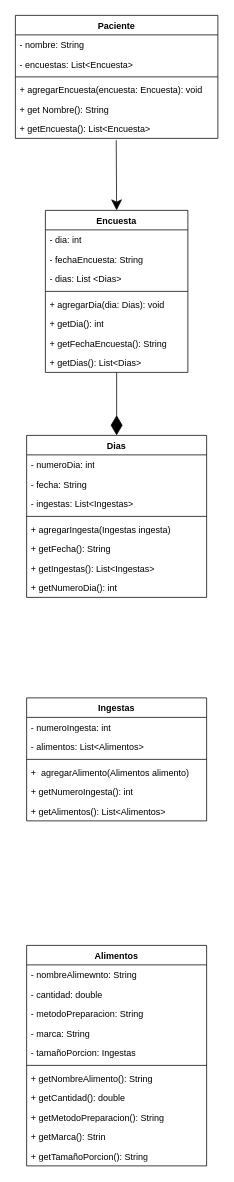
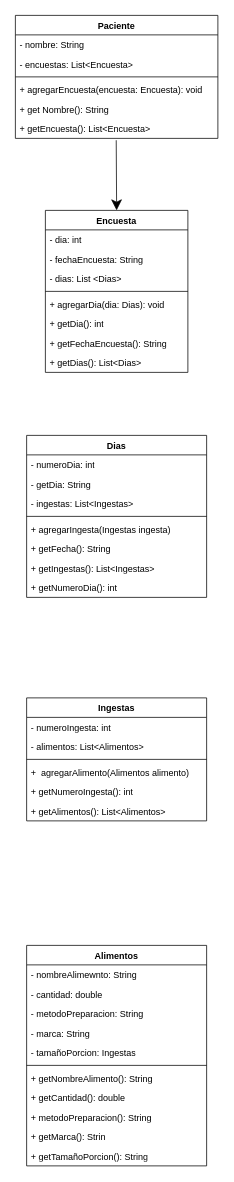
  <mxCell id="0" />
  <mxCell id="1" parent="0" />
  <mxCell id="2" value="Encuesta" style="swimlane;fontStyle=1;align=center;verticalAlign=top;childLayout=stackLayout;horizontal=1;startSize=26;horizontalStack=0;resizeParent=1;resizeParentMax=0;resizeLast=0;collapsible=1;marginBottom=0;whiteSpace=wrap;html=1;" vertex="1" parent="1"><mxGeometry x="60" y="280" width="190" height="216" as="geometry" /></mxCell>
  <mxCell id="3" value="- dia: int" style="text;strokeColor=none;fillColor=none;align=left;verticalAlign=top;spacingLeft=4;spacingRight=4;overflow=hidden;rotatable=0;points=[[0,0.5],[1,0.5]];portConstraint=eastwest;whiteSpace=wrap;html=1;" vertex="1" parent="2"><mxGeometry y="26" width="190" height="26" as="geometry" /></mxCell>
  <mxCell id="4" value="- fechaEncuesta: String" style="text;strokeColor=none;fillColor=none;align=left;verticalAlign=top;spacingLeft=4;spacingRight=4;overflow=hidden;rotatable=0;points=[[0,0.5],[1,0.5]];portConstraint=eastwest;whiteSpace=wrap;html=1;" vertex="1" parent="2"><mxGeometry y="52" width="190" height="26" as="geometry" /></mxCell>
  <mxCell id="5" value="- dias: List &amp;lt;Dias&amp;gt;" style="text;strokeColor=none;fillColor=none;align=left;verticalAlign=top;spacingLeft=4;spacingRight=4;overflow=hidden;rotatable=0;points=[[0,0.5],[1,0.5]];portConstraint=eastwest;whiteSpace=wrap;html=1;" vertex="1" parent="2"><mxGeometry y="78" width="190" height="26" as="geometry" /></mxCell>
  <mxCell id="6" value="" style="line;strokeWidth=1;fillColor=none;align=left;verticalAlign=middle;spacingTop=-1;spacingLeft=3;spacingRight=3;rotatable=0;labelPosition=right;points=[];portConstraint=eastwest;strokeColor=inherit;" vertex="1" parent="2"><mxGeometry y="104" width="190" height="8" as="geometry" /></mxCell>
  <mxCell id="7" value="+ agregarDia(dia: Dias): void" style="text;strokeColor=none;fillColor=none;align=left;verticalAlign=top;spacingLeft=4;spacingRight=4;overflow=hidden;rotatable=0;points=[[0,0.5],[1,0.5]];portConstraint=eastwest;whiteSpace=wrap;html=1;" vertex="1" parent="2"><mxGeometry y="112" width="190" height="26" as="geometry" /></mxCell>
  <mxCell id="8" value="+ getDia(): int" style="text;strokeColor=none;fillColor=none;align=left;verticalAlign=top;spacingLeft=4;spacingRight=4;overflow=hidden;rotatable=0;points=[[0,0.5],[1,0.5]];portConstraint=eastwest;whiteSpace=wrap;html=1;" vertex="1" parent="2"><mxGeometry y="138" width="190" height="26" as="geometry" /></mxCell>
  <mxCell id="9" value="+ getFechaEncuesta(): String" style="text;strokeColor=none;fillColor=none;align=left;verticalAlign=top;spacingLeft=4;spacingRight=4;overflow=hidden;rotatable=0;points=[[0,0.5],[1,0.5]];portConstraint=eastwest;whiteSpace=wrap;html=1;" vertex="1" parent="2"><mxGeometry y="164" width="190" height="26" as="geometry" /></mxCell>
  <mxCell id="10" value="+ getDias(): List&amp;lt;Dias&amp;gt;" style="text;strokeColor=none;fillColor=none;align=left;verticalAlign=top;spacingLeft=4;spacingRight=4;overflow=hidden;rotatable=0;points=[[0,0.5],[1,0.5]];portConstraint=eastwest;whiteSpace=wrap;html=1;" vertex="1" parent="2"><mxGeometry y="190" width="190" height="26" as="geometry" /></mxCell>
  <mxCell id="11" value="Dias" style="swimlane;fontStyle=1;align=center;verticalAlign=top;childLayout=stackLayout;horizontal=1;startSize=26;horizontalStack=0;resizeParent=1;resizeParentMax=0;resizeLast=0;collapsible=1;marginBottom=0;whiteSpace=wrap;html=1;" vertex="1" parent="1"><mxGeometry x="35" y="580" width="240" height="216" as="geometry" /></mxCell>
  <mxCell id="12" value="- numeroDia: int" style="text;strokeColor=none;fillColor=none;align=left;verticalAlign=top;spacingLeft=4;spacingRight=4;overflow=hidden;rotatable=0;points=[[0,0.5],[1,0.5]];portConstraint=eastwest;whiteSpace=wrap;html=1;" vertex="1" parent="11"><mxGeometry y="26" width="240" height="26" as="geometry" /></mxCell>
- <mxCell id="13" value="- fecha: String" style="text;strokeColor=none;fillColor=none;align=left;verticalAlign=top;spacingLeft=4;spacingRight=4;overflow=hidden;rotatable=0;points=[[0,0.5],[1,0.5]];portConstraint=eastwest;whiteSpace=wrap;html=1;" vertex="1" parent="11"><mxGeometry y="52" width="240" height="26" as="geometry" /></mxCell>
+ <mxCell id="13" value="- getDia: String" style="text;strokeColor=none;fillColor=none;align=left;verticalAlign=top;spacingLeft=4;spacingRight=4;overflow=hidden;rotatable=0;points=[[0,0.5],[1,0.5]];portConstraint=eastwest;whiteSpace=wrap;html=1;" vertex="1" parent="11"><mxGeometry y="52" width="240" height="26" as="geometry" /></mxCell>
  <mxCell id="14" value="- ingestas: List&amp;lt;Ingestas&amp;gt;" style="text;strokeColor=none;fillColor=none;align=left;verticalAlign=top;spacingLeft=4;spacingRight=4;overflow=hidden;rotatable=0;points=[[0,0.5],[1,0.5]];portConstraint=eastwest;whiteSpace=wrap;html=1;" vertex="1" parent="11"><mxGeometry y="78" width="240" height="26" as="geometry" /></mxCell>
  <mxCell id="15" value="" style="line;strokeWidth=1;fillColor=none;align=left;verticalAlign=middle;spacingTop=-1;spacingLeft=3;spacingRight=3;rotatable=0;labelPosition=right;points=[];portConstraint=eastwest;strokeColor=inherit;" vertex="1" parent="11"><mxGeometry y="104" width="240" height="8" as="geometry" /></mxCell>
  <mxCell id="16" value="+ agregarIngesta(Ingestas ingesta)" style="text;strokeColor=none;fillColor=none;align=left;verticalAlign=top;spacingLeft=4;spacingRight=4;overflow=hidden;rotatable=0;points=[[0,0.5],[1,0.5]];portConstraint=eastwest;whiteSpace=wrap;html=1;" vertex="1" parent="11"><mxGeometry y="112" width="240" height="26" as="geometry" /></mxCell>
  <mxCell id="17" value="+ getFecha(): String" style="text;strokeColor=none;fillColor=none;align=left;verticalAlign=top;spacingLeft=4;spacingRight=4;overflow=hidden;rotatable=0;points=[[0,0.5],[1,0.5]];portConstraint=eastwest;whiteSpace=wrap;html=1;" vertex="1" parent="11"><mxGeometry y="138" width="240" height="26" as="geometry" /></mxCell>
  <mxCell id="18" value="+ getIngestas(): List&amp;lt;Ingestas&amp;gt;" style="text;strokeColor=none;fillColor=none;align=left;verticalAlign=top;spacingLeft=4;spacingRight=4;overflow=hidden;rotatable=0;points=[[0,0.5],[1,0.5]];portConstraint=eastwest;whiteSpace=wrap;html=1;" vertex="1" parent="11"><mxGeometry y="164" width="240" height="26" as="geometry" /></mxCell>
  <mxCell id="19" value="+ getNumeroDia(): int" style="text;strokeColor=none;fillColor=none;align=left;verticalAlign=top;spacingLeft=4;spacingRight=4;overflow=hidden;rotatable=0;points=[[0,0.5],[1,0.5]];portConstraint=eastwest;whiteSpace=wrap;html=1;" vertex="1" parent="11"><mxGeometry y="190" width="240" height="26" as="geometry" /></mxCell>
  <mxCell id="20" value="Ingestas" style="swimlane;fontStyle=1;align=center;verticalAlign=top;childLayout=stackLayout;horizontal=1;startSize=26;horizontalStack=0;resizeParent=1;resizeParentMax=0;resizeLast=0;collapsible=1;marginBottom=0;whiteSpace=wrap;html=1;" vertex="1" parent="1"><mxGeometry x="35" y="930" width="240" height="164" as="geometry" /></mxCell>
  <mxCell id="21" value="- numeroIngesta: int" style="text;strokeColor=none;fillColor=none;align=left;verticalAlign=top;spacingLeft=4;spacingRight=4;overflow=hidden;rotatable=0;points=[[0,0.5],[1,0.5]];portConstraint=eastwest;whiteSpace=wrap;html=1;" vertex="1" parent="20"><mxGeometry y="26" width="240" height="26" as="geometry" /></mxCell>
  <mxCell id="22" value="- alimentos: List&amp;lt;Alimentos&amp;gt;" style="text;strokeColor=none;fillColor=none;align=left;verticalAlign=top;spacingLeft=4;spacingRight=4;overflow=hidden;rotatable=0;points=[[0,0.5],[1,0.5]];portConstraint=eastwest;whiteSpace=wrap;html=1;" vertex="1" parent="20"><mxGeometry y="52" width="240" height="26" as="geometry" /></mxCell>
  <mxCell id="23" value="" style="line;strokeWidth=1;fillColor=none;align=left;verticalAlign=middle;spacingTop=-1;spacingLeft=3;spacingRight=3;rotatable=0;labelPosition=right;points=[];portConstraint=eastwest;strokeColor=inherit;" vertex="1" parent="20"><mxGeometry y="78" width="240" height="8" as="geometry" /></mxCell>
  <mxCell id="24" value="+&amp;nbsp; agregarAlimento(Alimentos alimento)" style="text;strokeColor=none;fillColor=none;align=left;verticalAlign=top;spacingLeft=4;spacingRight=4;overflow=hidden;rotatable=0;points=[[0,0.5],[1,0.5]];portConstraint=eastwest;whiteSpace=wrap;html=1;" vertex="1" parent="20"><mxGeometry y="86" width="240" height="26" as="geometry" /></mxCell>
  <mxCell id="25" value="+ getNumeroIngesta(): int" style="text;strokeColor=none;fillColor=none;align=left;verticalAlign=top;spacingLeft=4;spacingRight=4;overflow=hidden;rotatable=0;points=[[0,0.5],[1,0.5]];portConstraint=eastwest;whiteSpace=wrap;html=1;" vertex="1" parent="20"><mxGeometry y="112" width="240" height="26" as="geometry" /></mxCell>
  <mxCell id="26" value="+ getAlimentos(): List&amp;lt;Alimentos&amp;gt;" style="text;strokeColor=none;fillColor=none;align=left;verticalAlign=top;spacingLeft=4;spacingRight=4;overflow=hidden;rotatable=0;points=[[0,0.5],[1,0.5]];portConstraint=eastwest;whiteSpace=wrap;html=1;" vertex="1" parent="20"><mxGeometry y="138" width="240" height="26" as="geometry" /></mxCell>
  <mxCell id="27" value="Alimentos" style="swimlane;fontStyle=1;align=center;verticalAlign=top;childLayout=stackLayout;horizontal=1;startSize=26;horizontalStack=0;resizeParent=1;resizeParentMax=0;resizeLast=0;collapsible=1;marginBottom=0;whiteSpace=wrap;html=1;" vertex="1" parent="1"><mxGeometry x="35" y="1260" width="240" height="294" as="geometry" /></mxCell>
  <mxCell id="28" value="- nombreAlimewnto: String" style="text;strokeColor=none;fillColor=none;align=left;verticalAlign=top;spacingLeft=4;spacingRight=4;overflow=hidden;rotatable=0;points=[[0,0.5],[1,0.5]];portConstraint=eastwest;whiteSpace=wrap;html=1;" vertex="1" parent="27"><mxGeometry y="26" width="240" height="26" as="geometry" /></mxCell>
  <mxCell id="29" value="- cantidad: double" style="text;strokeColor=none;fillColor=none;align=left;verticalAlign=top;spacingLeft=4;spacingRight=4;overflow=hidden;rotatable=0;points=[[0,0.5],[1,0.5]];portConstraint=eastwest;whiteSpace=wrap;html=1;" vertex="1" parent="27"><mxGeometry y="52" width="240" height="26" as="geometry" /></mxCell>
  <mxCell id="30" value="- metodoPreparacion: String" style="text;strokeColor=none;fillColor=none;align=left;verticalAlign=top;spacingLeft=4;spacingRight=4;overflow=hidden;rotatable=0;points=[[0,0.5],[1,0.5]];portConstraint=eastwest;whiteSpace=wrap;html=1;" vertex="1" parent="27"><mxGeometry y="78" width="240" height="26" as="geometry" /></mxCell>
  <mxCell id="31" value="- marca: String" style="text;strokeColor=none;fillColor=none;align=left;verticalAlign=top;spacingLeft=4;spacingRight=4;overflow=hidden;rotatable=0;points=[[0,0.5],[1,0.5]];portConstraint=eastwest;whiteSpace=wrap;html=1;" vertex="1" parent="27"><mxGeometry y="104" width="240" height="26" as="geometry" /></mxCell>
  <mxCell id="32" value="- tamañoPorcion: Ingestas" style="text;strokeColor=none;fillColor=none;align=left;verticalAlign=top;spacingLeft=4;spacingRight=4;overflow=hidden;rotatable=0;points=[[0,0.5],[1,0.5]];portConstraint=eastwest;whiteSpace=wrap;html=1;" vertex="1" parent="27"><mxGeometry y="130" width="240" height="26" as="geometry" /></mxCell>
  <mxCell id="33" value="" style="line;strokeWidth=1;fillColor=none;align=left;verticalAlign=middle;spacingTop=-1;spacingLeft=3;spacingRight=3;rotatable=0;labelPosition=right;points=[];portConstraint=eastwest;strokeColor=inherit;" vertex="1" parent="27"><mxGeometry y="156" width="240" height="8" as="geometry" /></mxCell>
  <mxCell id="34" value="+ getNombreAlimento(): String" style="text;strokeColor=none;fillColor=none;align=left;verticalAlign=top;spacingLeft=4;spacingRight=4;overflow=hidden;rotatable=0;points=[[0,0.5],[1,0.5]];portConstraint=eastwest;whiteSpace=wrap;html=1;" vertex="1" parent="27"><mxGeometry y="164" width="240" height="26" as="geometry" /></mxCell>
  <mxCell id="35" value="+ getCantidad(): double" style="text;strokeColor=none;fillColor=none;align=left;verticalAlign=top;spacingLeft=4;spacingRight=4;overflow=hidden;rotatable=0;points=[[0,0.5],[1,0.5]];portConstraint=eastwest;whiteSpace=wrap;html=1;" vertex="1" parent="27"><mxGeometry y="190" width="240" height="26" as="geometry" /></mxCell>
- <mxCell id="36" value="+ getMetodoPreparacion(): String" style="text;strokeColor=none;fillColor=none;align=left;verticalAlign=top;spacingLeft=4;spacingRight=4;overflow=hidden;rotatable=0;points=[[0,0.5],[1,0.5]];portConstraint=eastwest;whiteSpace=wrap;html=1;" vertex="1" parent="27"><mxGeometry y="216" width="240" height="26" as="geometry" /></mxCell>
+ <mxCell id="36" value="+ metodoPreparacion(): String" style="text;strokeColor=none;fillColor=none;align=left;verticalAlign=top;spacingLeft=4;spacingRight=4;overflow=hidden;rotatable=0;points=[[0,0.5],[1,0.5]];portConstraint=eastwest;whiteSpace=wrap;html=1;" vertex="1" parent="27"><mxGeometry y="216" width="240" height="26" as="geometry" /></mxCell>
  <mxCell id="37" value="+ getMarca(): Strin" style="text;strokeColor=none;fillColor=none;align=left;verticalAlign=top;spacingLeft=4;spacingRight=4;overflow=hidden;rotatable=0;points=[[0,0.5],[1,0.5]];portConstraint=eastwest;whiteSpace=wrap;html=1;" vertex="1" parent="27"><mxGeometry y="242" width="240" height="26" as="geometry" /></mxCell>
  <mxCell id="38" value="+ getTamañoPorcion(): String" style="text;strokeColor=none;fillColor=none;align=left;verticalAlign=top;spacingLeft=4;spacingRight=4;overflow=hidden;rotatable=0;points=[[0,0.5],[1,0.5]];portConstraint=eastwest;whiteSpace=wrap;html=1;" vertex="1" parent="27"><mxGeometry y="268" width="240" height="26" as="geometry" /></mxCell>
  <mxCell id="39" value="Paciente" style="swimlane;fontStyle=1;align=center;verticalAlign=top;childLayout=stackLayout;horizontal=1;startSize=26;horizontalStack=0;resizeParent=1;resizeParentMax=0;resizeLast=0;collapsible=1;marginBottom=0;whiteSpace=wrap;html=1;" vertex="1" parent="1"><mxGeometry x="20" y="20" width="270" height="164" as="geometry" /></mxCell>
  <mxCell id="40" value="- nombre: String" style="text;strokeColor=none;fillColor=none;align=left;verticalAlign=top;spacingLeft=4;spacingRight=4;overflow=hidden;rotatable=0;points=[[0,0.5],[1,0.5]];portConstraint=eastwest;whiteSpace=wrap;html=1;" vertex="1" parent="39"><mxGeometry y="26" width="270" height="26" as="geometry" /></mxCell>
  <mxCell id="41" value="- encuestas: List&amp;lt;Encuesta&amp;gt;" style="text;strokeColor=none;fillColor=none;align=left;verticalAlign=top;spacingLeft=4;spacingRight=4;overflow=hidden;rotatable=0;points=[[0,0.5],[1,0.5]];portConstraint=eastwest;whiteSpace=wrap;html=1;" vertex="1" parent="39"><mxGeometry y="52" width="270" height="26" as="geometry" /></mxCell>
  <mxCell id="42" value="" style="line;strokeWidth=1;fillColor=none;align=left;verticalAlign=middle;spacingTop=-1;spacingLeft=3;spacingRight=3;rotatable=0;labelPosition=right;points=[];portConstraint=eastwest;strokeColor=inherit;" vertex="1" parent="39"><mxGeometry y="78" width="270" height="8" as="geometry" /></mxCell>
  <mxCell id="43" value="+ agregarEncuesta(encuesta: Encuesta): void" style="text;strokeColor=none;fillColor=none;align=left;verticalAlign=top;spacingLeft=4;spacingRight=4;overflow=hidden;rotatable=0;points=[[0,0.5],[1,0.5]];portConstraint=eastwest;whiteSpace=wrap;html=1;" vertex="1" parent="39"><mxGeometry y="86" width="270" height="26" as="geometry" /></mxCell>
  <mxCell id="44" value="+ get Nombre(): String" style="text;strokeColor=none;fillColor=none;align=left;verticalAlign=top;spacingLeft=4;spacingRight=4;overflow=hidden;rotatable=0;points=[[0,0.5],[1,0.5]];portConstraint=eastwest;whiteSpace=wrap;html=1;" vertex="1" parent="39"><mxGeometry y="112" width="270" height="26" as="geometry" /></mxCell>
  <mxCell id="45" value="+ getEncuesta(): List&amp;lt;Encuesta&amp;gt;" style="text;strokeColor=none;fillColor=none;align=left;verticalAlign=top;spacingLeft=4;spacingRight=4;overflow=hidden;rotatable=0;points=[[0,0.5],[1,0.5]];portConstraint=eastwest;whiteSpace=wrap;html=1;" vertex="1" parent="39"><mxGeometry y="138" width="270" height="26" as="geometry" /></mxCell>
  <mxCell id="46" value="" style="endArrow=classic;endFill=1;endSize=12;html=1;rounded=0;exitX=0.498;exitY=1.095;exitDx=0;exitDy=0;exitPerimeter=0;entryX=0.5;entryY=0;entryDx=0;entryDy=0;" edge="1" parent="1" source="45" target="2"><mxGeometry width="160" relative="1" as="geometry"><mxPoint x="55" y="330" as="sourcePoint" /><mxPoint x="215" y="330" as="targetPoint" /></mxGeometry></mxCell>
- <mxCell id="47" value="" style="endArrow=diamondThin;endFill=1;endSize=24;html=1;rounded=0;entryX=0.5;entryY=0;entryDx=0;entryDy=0;" edge="1" parent="1" source="10" target="11"><mxGeometry width="160" relative="1" as="geometry"><mxPoint x="155" y="499" as="sourcePoint" /><mxPoint x="215" y="440" as="targetPoint" /></mxGeometry></mxCell>
